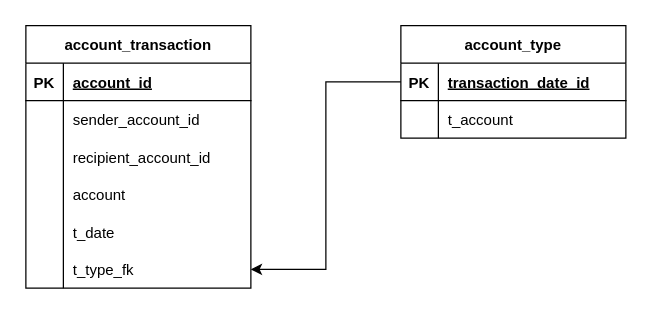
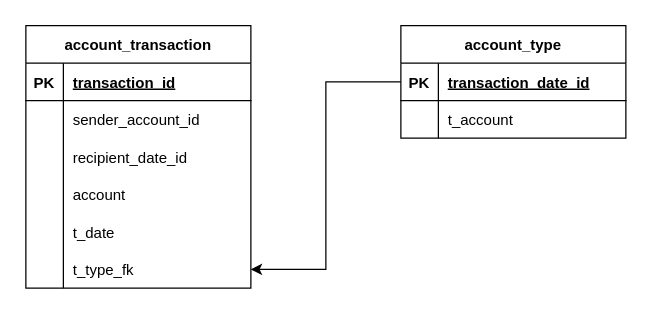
  <mxCell id="0" />
  <mxCell id="1" parent="0" />
  <mxCell id="2" value="account_transaction" style="shape=table;startSize=30;container=1;collapsible=1;childLayout=tableLayout;fixedRows=1;rowLines=0;fontStyle=1;align=center;resizeLast=1;" parent="1" vertex="1"><mxGeometry x="20" y="20" width="180" height="210" as="geometry" /></mxCell>
  <mxCell id="3" value="" style="shape=tableRow;horizontal=0;startSize=0;swimlaneHead=0;swimlaneBody=0;fillColor=none;collapsible=0;dropTarget=0;points=[[0,0.5],[1,0.5]];portConstraint=eastwest;top=0;left=0;right=0;bottom=1;" parent="2" vertex="1"><mxGeometry y="30" width="180" height="30" as="geometry" /></mxCell>
  <mxCell id="4" value="PK" style="shape=partialRectangle;connectable=0;fillColor=none;top=0;left=0;bottom=0;right=0;fontStyle=1;overflow=hidden;" parent="3" vertex="1"><mxGeometry width="30" height="30" as="geometry"><mxRectangle width="30" height="30" as="alternateBounds" /></mxGeometry></mxCell>
- <mxCell id="5" value="account_id" style="shape=partialRectangle;connectable=0;fillColor=none;top=0;left=0;bottom=0;right=0;align=left;spacingLeft=6;fontStyle=5;overflow=hidden;" parent="3" vertex="1"><mxGeometry x="30" width="150" height="30" as="geometry"><mxRectangle width="150" height="30" as="alternateBounds" /></mxGeometry></mxCell>
+ <mxCell id="5" value="transaction_id" style="shape=partialRectangle;connectable=0;fillColor=none;top=0;left=0;bottom=0;right=0;align=left;spacingLeft=6;fontStyle=5;overflow=hidden;" parent="3" vertex="1"><mxGeometry x="30" width="150" height="30" as="geometry"><mxRectangle width="150" height="30" as="alternateBounds" /></mxGeometry></mxCell>
  <mxCell id="6" value="" style="shape=tableRow;horizontal=0;startSize=0;swimlaneHead=0;swimlaneBody=0;fillColor=none;collapsible=0;dropTarget=0;points=[[0,0.5],[1,0.5]];portConstraint=eastwest;top=0;left=0;right=0;bottom=0;" parent="2" vertex="1"><mxGeometry y="60" width="180" height="30" as="geometry" /></mxCell>
  <mxCell id="7" value="" style="shape=partialRectangle;connectable=0;fillColor=none;top=0;left=0;bottom=0;right=0;editable=1;overflow=hidden;" parent="6" vertex="1"><mxGeometry width="30" height="30" as="geometry"><mxRectangle width="30" height="30" as="alternateBounds" /></mxGeometry></mxCell>
  <mxCell id="8" value="sender_account_id" style="shape=partialRectangle;connectable=0;fillColor=none;top=0;left=0;bottom=0;right=0;align=left;spacingLeft=6;overflow=hidden;" parent="6" vertex="1"><mxGeometry x="30" width="150" height="30" as="geometry"><mxRectangle width="150" height="30" as="alternateBounds" /></mxGeometry></mxCell>
  <mxCell id="9" value="" style="shape=tableRow;horizontal=0;startSize=0;swimlaneHead=0;swimlaneBody=0;fillColor=none;collapsible=0;dropTarget=0;points=[[0,0.5],[1,0.5]];portConstraint=eastwest;top=0;left=0;right=0;bottom=0;" vertex="1" parent="2"><mxGeometry y="90" width="180" height="30" as="geometry" /></mxCell>
  <mxCell id="10" value="" style="shape=partialRectangle;connectable=0;fillColor=none;top=0;left=0;bottom=0;right=0;editable=1;overflow=hidden;" vertex="1" parent="9"><mxGeometry width="30" height="30" as="geometry"><mxRectangle width="30" height="30" as="alternateBounds" /></mxGeometry></mxCell>
- <mxCell id="11" value="recipient_account_id" style="shape=partialRectangle;connectable=0;fillColor=none;top=0;left=0;bottom=0;right=0;align=left;spacingLeft=6;overflow=hidden;" vertex="1" parent="9"><mxGeometry x="30" width="150" height="30" as="geometry"><mxRectangle width="150" height="30" as="alternateBounds" /></mxGeometry></mxCell>
+ <mxCell id="11" value="recipient_date_id" style="shape=partialRectangle;connectable=0;fillColor=none;top=0;left=0;bottom=0;right=0;align=left;spacingLeft=6;overflow=hidden;" vertex="1" parent="9"><mxGeometry x="30" width="150" height="30" as="geometry"><mxRectangle width="150" height="30" as="alternateBounds" /></mxGeometry></mxCell>
  <mxCell id="12" value="" style="shape=tableRow;horizontal=0;startSize=0;swimlaneHead=0;swimlaneBody=0;fillColor=none;collapsible=0;dropTarget=0;points=[[0,0.5],[1,0.5]];portConstraint=eastwest;top=0;left=0;right=0;bottom=0;" parent="2" vertex="1"><mxGeometry y="120" width="180" height="30" as="geometry" /></mxCell>
  <mxCell id="13" value="" style="shape=partialRectangle;connectable=0;fillColor=none;top=0;left=0;bottom=0;right=0;editable=1;overflow=hidden;" parent="12" vertex="1"><mxGeometry width="30" height="30" as="geometry"><mxRectangle width="30" height="30" as="alternateBounds" /></mxGeometry></mxCell>
  <mxCell id="14" value="account" style="shape=partialRectangle;connectable=0;fillColor=none;top=0;left=0;bottom=0;right=0;align=left;spacingLeft=6;overflow=hidden;" parent="12" vertex="1"><mxGeometry x="30" width="150" height="30" as="geometry"><mxRectangle width="150" height="30" as="alternateBounds" /></mxGeometry></mxCell>
  <mxCell id="15" value="" style="shape=tableRow;horizontal=0;startSize=0;swimlaneHead=0;swimlaneBody=0;fillColor=none;collapsible=0;dropTarget=0;points=[[0,0.5],[1,0.5]];portConstraint=eastwest;top=0;left=0;right=0;bottom=0;" parent="2" vertex="1"><mxGeometry y="150" width="180" height="30" as="geometry" /></mxCell>
  <mxCell id="16" value="" style="shape=partialRectangle;connectable=0;fillColor=none;top=0;left=0;bottom=0;right=0;editable=1;overflow=hidden;" parent="15" vertex="1"><mxGeometry width="30" height="30" as="geometry"><mxRectangle width="30" height="30" as="alternateBounds" /></mxGeometry></mxCell>
  <mxCell id="17" value="t_date" style="shape=partialRectangle;connectable=0;fillColor=none;top=0;left=0;bottom=0;right=0;align=left;spacingLeft=6;overflow=hidden;" parent="15" vertex="1"><mxGeometry x="30" width="150" height="30" as="geometry"><mxRectangle width="150" height="30" as="alternateBounds" /></mxGeometry></mxCell>
  <mxCell id="18" value="" style="shape=tableRow;horizontal=0;startSize=0;swimlaneHead=0;swimlaneBody=0;fillColor=none;collapsible=0;dropTarget=0;points=[[0,0.5],[1,0.5]];portConstraint=eastwest;top=0;left=0;right=0;bottom=0;" parent="2" vertex="1"><mxGeometry y="180" width="180" height="30" as="geometry" /></mxCell>
  <mxCell id="19" value="" style="shape=partialRectangle;connectable=0;fillColor=none;top=0;left=0;bottom=0;right=0;editable=1;overflow=hidden;" parent="18" vertex="1"><mxGeometry width="30" height="30" as="geometry"><mxRectangle width="30" height="30" as="alternateBounds" /></mxGeometry></mxCell>
  <mxCell id="20" value="t_type_fk" style="shape=partialRectangle;connectable=0;fillColor=none;top=0;left=0;bottom=0;right=0;align=left;spacingLeft=6;overflow=hidden;" parent="18" vertex="1"><mxGeometry x="30" width="150" height="30" as="geometry"><mxRectangle width="150" height="30" as="alternateBounds" /></mxGeometry></mxCell>
  <mxCell id="21" value="account_type" style="shape=table;startSize=30;container=1;collapsible=1;childLayout=tableLayout;fixedRows=1;rowLines=0;fontStyle=1;align=center;resizeLast=1;" parent="1" vertex="1"><mxGeometry x="320" y="20" width="180" height="90" as="geometry" /></mxCell>
  <mxCell id="22" value="" style="shape=tableRow;horizontal=0;startSize=0;swimlaneHead=0;swimlaneBody=0;fillColor=none;collapsible=0;dropTarget=0;points=[[0,0.5],[1,0.5]];portConstraint=eastwest;top=0;left=0;right=0;bottom=1;" parent="21" vertex="1"><mxGeometry y="30" width="180" height="30" as="geometry" /></mxCell>
  <mxCell id="23" value="PK" style="shape=partialRectangle;connectable=0;fillColor=none;top=0;left=0;bottom=0;right=0;fontStyle=1;overflow=hidden;" parent="22" vertex="1"><mxGeometry width="30" height="30" as="geometry"><mxRectangle width="30" height="30" as="alternateBounds" /></mxGeometry></mxCell>
  <mxCell id="24" value="transaction_date_id" style="shape=partialRectangle;connectable=0;fillColor=none;top=0;left=0;bottom=0;right=0;align=left;spacingLeft=6;fontStyle=5;overflow=hidden;" parent="22" vertex="1"><mxGeometry x="30" width="150" height="30" as="geometry"><mxRectangle width="150" height="30" as="alternateBounds" /></mxGeometry></mxCell>
  <mxCell id="25" value="" style="shape=tableRow;horizontal=0;startSize=0;swimlaneHead=0;swimlaneBody=0;fillColor=none;collapsible=0;dropTarget=0;points=[[0,0.5],[1,0.5]];portConstraint=eastwest;top=0;left=0;right=0;bottom=0;" parent="21" vertex="1"><mxGeometry y="60" width="180" height="30" as="geometry" /></mxCell>
  <mxCell id="26" value="" style="shape=partialRectangle;connectable=0;fillColor=none;top=0;left=0;bottom=0;right=0;editable=1;overflow=hidden;" parent="25" vertex="1"><mxGeometry width="30" height="30" as="geometry"><mxRectangle width="30" height="30" as="alternateBounds" /></mxGeometry></mxCell>
  <mxCell id="27" value="t_account" style="shape=partialRectangle;connectable=0;fillColor=none;top=0;left=0;bottom=0;right=0;align=left;spacingLeft=6;overflow=hidden;" parent="25" vertex="1"><mxGeometry x="30" width="150" height="30" as="geometry"><mxRectangle width="150" height="30" as="alternateBounds" /></mxGeometry></mxCell>
  <mxCell id="28" style="edgeStyle=orthogonalEdgeStyle;rounded=0;orthogonalLoop=1;jettySize=auto;html=1;entryX=1;entryY=0.5;entryDx=0;entryDy=0;fontSize=16;" parent="1" source="22" target="18" edge="1"><mxGeometry relative="1" as="geometry" /></mxCell>
